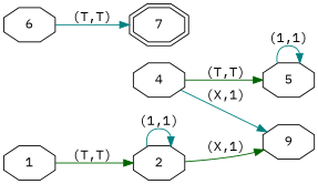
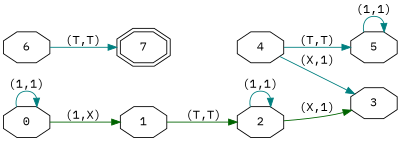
  digraph {
    fontname="IBM Plex Mono"
    rankdir=LR
    node [fontname="IBM Plex Mono" shape=octagon]
    edge [color=teal fontname="IBM Plex Mono"]
    n1 [label=5]
    n2 [label=6]
    n3 [label=7 shape=doubleoctagon]
    n4 [label=4]
-   n5 [label=9]
+   n5 [label=3]
    n6 [label=2]
    n7 [label=1]
+   n8 [label=0]
    n1 -> n1 [label="(1,1)"]
    n2 -> n3 [label="(T,T)"]
-   n4 -> n1 [color=darkgreen label="(T,T)"]
+   n4 -> n1 [label="(T,T)"]
    n4 -> n5 [label="(X,1)"]
    n6 -> n5 [color=darkgreen label="(X,1)"]
    n6 -> n6 [label="(1,1)"]
    n7 -> n6 [color=darkgreen label="(T,T)"]
+   n8 -> n7 [color=darkgreen label="(1,X)"]
+   n8 -> n8 [label="(1,1)"]
  }
